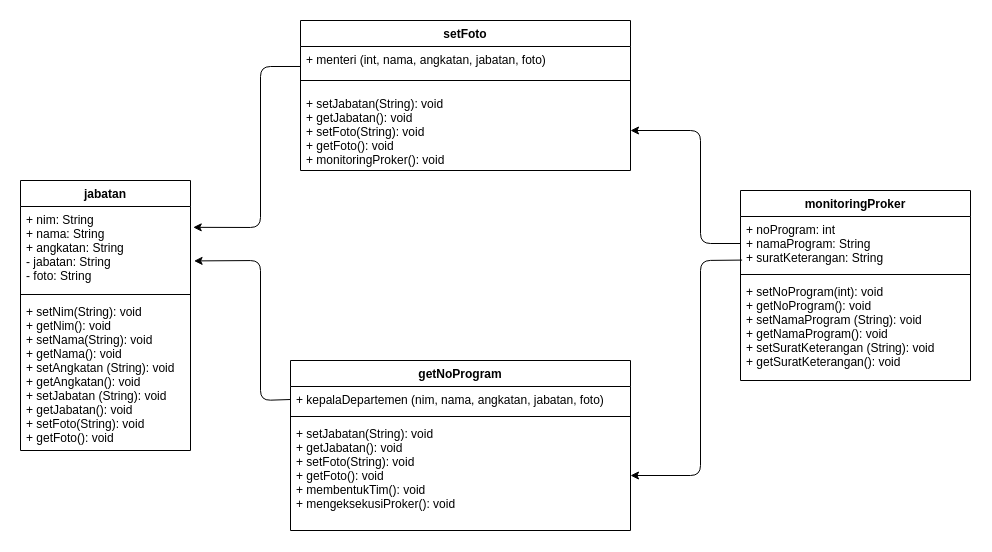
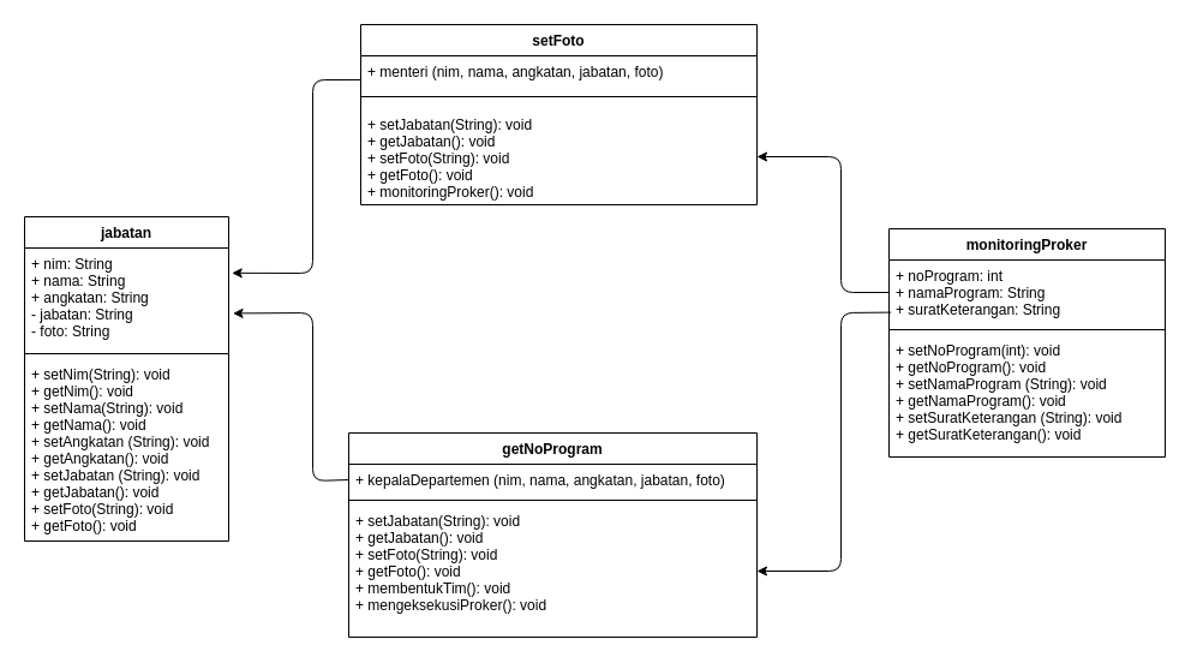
  <mxCell id="0" />
  <mxCell id="1" parent="0" />
  <mxCell id="2" value="setFoto" style="swimlane;fontStyle=1;align=center;verticalAlign=top;childLayout=stackLayout;horizontal=1;startSize=26;horizontalStack=0;resizeParent=1;resizeParentMax=0;resizeLast=0;collapsible=1;marginBottom=0;" parent="1" vertex="1"><mxGeometry x="300" y="20" width="330" height="150" as="geometry" /></mxCell>
- <mxCell id="3" value="+ menteri (int, nama, angkatan, jabatan, foto)" style="text;strokeColor=none;fillColor=none;align=left;verticalAlign=top;spacingLeft=4;spacingRight=4;overflow=hidden;rotatable=0;points=[[0,0.5],[1,0.5]];portConstraint=eastwest;" parent="2" vertex="1"><mxGeometry y="26" width="330" height="24" as="geometry" /></mxCell>
+ <mxCell id="3" value="+ menteri (nim, nama, angkatan, jabatan, foto)" style="text;strokeColor=none;fillColor=none;align=left;verticalAlign=top;spacingLeft=4;spacingRight=4;overflow=hidden;rotatable=0;points=[[0,0.5],[1,0.5]];portConstraint=eastwest;" parent="2" vertex="1"><mxGeometry y="26" width="330" height="24" as="geometry" /></mxCell>
  <mxCell id="4" value="" style="line;strokeWidth=1;fillColor=none;align=left;verticalAlign=middle;spacingTop=-1;spacingLeft=3;spacingRight=3;rotatable=0;labelPosition=right;points=[];portConstraint=eastwest;strokeColor=inherit;" parent="2" vertex="1"><mxGeometry y="50" width="330" height="20" as="geometry" /></mxCell>
  <mxCell id="5" value="+ setJabatan(String): void&#10;+ getJabatan(): void&#10;+ setFoto(String): void&#10;+ getFoto(): void&#10;+ monitoringProker(): void" style="text;strokeColor=none;fillColor=none;align=left;verticalAlign=top;spacingLeft=4;spacingRight=4;overflow=hidden;rotatable=0;points=[[0,0.5],[1,0.5]];portConstraint=eastwest;" parent="2" vertex="1"><mxGeometry y="70" width="330" height="80" as="geometry" /></mxCell>
  <mxCell id="6" value="jabatan" style="swimlane;fontStyle=1;align=center;verticalAlign=top;childLayout=stackLayout;horizontal=1;startSize=26;horizontalStack=0;resizeParent=1;resizeParentMax=0;resizeLast=0;collapsible=1;marginBottom=0;" parent="1" vertex="1"><mxGeometry x="20" y="180" width="170" height="270" as="geometry" /></mxCell>
  <mxCell id="7" value="+ nim: String&#10;+ nama: String&#10;+ angkatan: String&#10;- jabatan: String&#10;- foto: String&#10;" style="text;strokeColor=none;fillColor=none;align=left;verticalAlign=top;spacingLeft=4;spacingRight=4;overflow=hidden;rotatable=0;points=[[0,0.5],[1,0.5]];portConstraint=eastwest;" parent="6" vertex="1"><mxGeometry y="26" width="170" height="84" as="geometry" /></mxCell>
  <mxCell id="8" value="" style="line;strokeWidth=1;fillColor=none;align=left;verticalAlign=middle;spacingTop=-1;spacingLeft=3;spacingRight=3;rotatable=0;labelPosition=right;points=[];portConstraint=eastwest;strokeColor=inherit;" parent="6" vertex="1"><mxGeometry y="110" width="170" height="8" as="geometry" /></mxCell>
  <mxCell id="9" value="+ setNim(String): void&#10;+ getNim(): void&#10;+ setNama(String): void&#10;+ getNama(): void&#10;+ setAngkatan (String): void&#10;+ getAngkatan(): void&#10;+ setJabatan (String): void&#10;+ getJabatan(): void&#10;+ setFoto(String): void&#10;+ getFoto(): void" style="text;strokeColor=none;fillColor=none;align=left;verticalAlign=top;spacingLeft=4;spacingRight=4;overflow=hidden;rotatable=0;points=[[0,0.5],[1,0.5]];portConstraint=eastwest;" parent="6" vertex="1"><mxGeometry y="118" width="170" height="152" as="geometry" /></mxCell>
  <mxCell id="10" value="getNoProgram" style="swimlane;fontStyle=1;align=center;verticalAlign=top;childLayout=stackLayout;horizontal=1;startSize=26;horizontalStack=0;resizeParent=1;resizeParentMax=0;resizeLast=0;collapsible=1;marginBottom=0;" parent="1" vertex="1"><mxGeometry x="290" y="360" width="340" height="170" as="geometry" /></mxCell>
  <mxCell id="11" value="+ kepalaDepartemen (nim, nama, angkatan, jabatan, foto)" style="text;strokeColor=none;fillColor=none;align=left;verticalAlign=top;spacingLeft=4;spacingRight=4;overflow=hidden;rotatable=0;points=[[0,0.5],[1,0.5]];portConstraint=eastwest;" parent="10" vertex="1"><mxGeometry y="26" width="340" height="26" as="geometry" /></mxCell>
  <mxCell id="12" value="" style="line;strokeWidth=1;fillColor=none;align=left;verticalAlign=middle;spacingTop=-1;spacingLeft=3;spacingRight=3;rotatable=0;labelPosition=right;points=[];portConstraint=eastwest;strokeColor=inherit;" parent="10" vertex="1"><mxGeometry y="52" width="340" height="8" as="geometry" /></mxCell>
  <mxCell id="13" value="+ setJabatan(String): void&#10;+ getJabatan(): void&#10;+ setFoto(String): void&#10;+ getFoto(): void&#10;+ membentukTim(): void&#10;+ mengeksekusiProker(): void" style="text;strokeColor=none;fillColor=none;align=left;verticalAlign=top;spacingLeft=4;spacingRight=4;overflow=hidden;rotatable=0;points=[[0,0.5],[1,0.5]];portConstraint=eastwest;" parent="10" vertex="1"><mxGeometry y="60" width="340" height="110" as="geometry" /></mxCell>
  <mxCell id="14" value="monitoringProker" style="swimlane;fontStyle=1;align=center;verticalAlign=top;childLayout=stackLayout;horizontal=1;startSize=26;horizontalStack=0;resizeParent=1;resizeParentMax=0;resizeLast=0;collapsible=1;marginBottom=0;" parent="1" vertex="1"><mxGeometry x="740" y="190" width="230" height="190" as="geometry" /></mxCell>
  <mxCell id="15" value="+ noProgram: int&#10;+ namaProgram: String&#10;+ suratKeterangan: String" style="text;strokeColor=none;fillColor=none;align=left;verticalAlign=top;spacingLeft=4;spacingRight=4;overflow=hidden;rotatable=0;points=[[0,0.5],[1,0.5]];portConstraint=eastwest;" parent="14" vertex="1"><mxGeometry y="26" width="230" height="54" as="geometry" /></mxCell>
  <mxCell id="16" value="" style="line;strokeWidth=1;fillColor=none;align=left;verticalAlign=middle;spacingTop=-1;spacingLeft=3;spacingRight=3;rotatable=0;labelPosition=right;points=[];portConstraint=eastwest;strokeColor=inherit;" parent="14" vertex="1"><mxGeometry y="80" width="230" height="8" as="geometry" /></mxCell>
  <mxCell id="17" value="+ setNoProgram(int): void&#10;+ getNoProgram(): void&#10;+ setNamaProgram (String): void&#10;+ getNamaProgram(): void&#10;+ setSuratKeterangan (String): void&#10;+ getSuratKeterangan(): void&#10;&#10;" style="text;strokeColor=none;fillColor=none;align=left;verticalAlign=top;spacingLeft=4;spacingRight=4;overflow=hidden;rotatable=0;points=[[0,0.5],[1,0.5]];portConstraint=eastwest;" parent="14" vertex="1"><mxGeometry y="88" width="230" height="102" as="geometry" /></mxCell>
  <mxCell id="18" style="edgeStyle=none;html=1;entryX=1.016;entryY=0.248;entryDx=0;entryDy=0;exitX=0;exitY=0.833;exitDx=0;exitDy=0;exitPerimeter=0;entryPerimeter=0;" parent="1" source="3" target="7" edge="1"><mxGeometry relative="1" as="geometry"><Array as="points"><mxPoint x="260" y="66" /><mxPoint x="260" y="227" /></Array></mxGeometry></mxCell>
  <mxCell id="19" style="edgeStyle=none;html=1;entryX=1.021;entryY=0.648;entryDx=0;entryDy=0;entryPerimeter=0;exitX=0;exitY=0.5;exitDx=0;exitDy=0;" parent="1" source="11" target="7" edge="1"><mxGeometry relative="1" as="geometry"><Array as="points"><mxPoint x="260" y="400" /><mxPoint x="260" y="260" /></Array></mxGeometry></mxCell>
  <mxCell id="20" style="edgeStyle=none;html=1;entryX=1;entryY=0.5;entryDx=0;entryDy=0;exitX=0;exitY=0.5;exitDx=0;exitDy=0;" parent="1" source="15" target="5" edge="1"><mxGeometry relative="1" as="geometry"><Array as="points"><mxPoint x="700" y="243" /><mxPoint x="700" y="130" /></Array></mxGeometry></mxCell>
  <mxCell id="21" style="edgeStyle=none;html=1;entryX=1;entryY=0.5;entryDx=0;entryDy=0;exitX=0.007;exitY=0.807;exitDx=0;exitDy=0;exitPerimeter=0;" parent="1" source="15" target="13" edge="1"><mxGeometry relative="1" as="geometry"><Array as="points"><mxPoint x="700" y="260" /><mxPoint x="700" y="475" /></Array></mxGeometry></mxCell>
